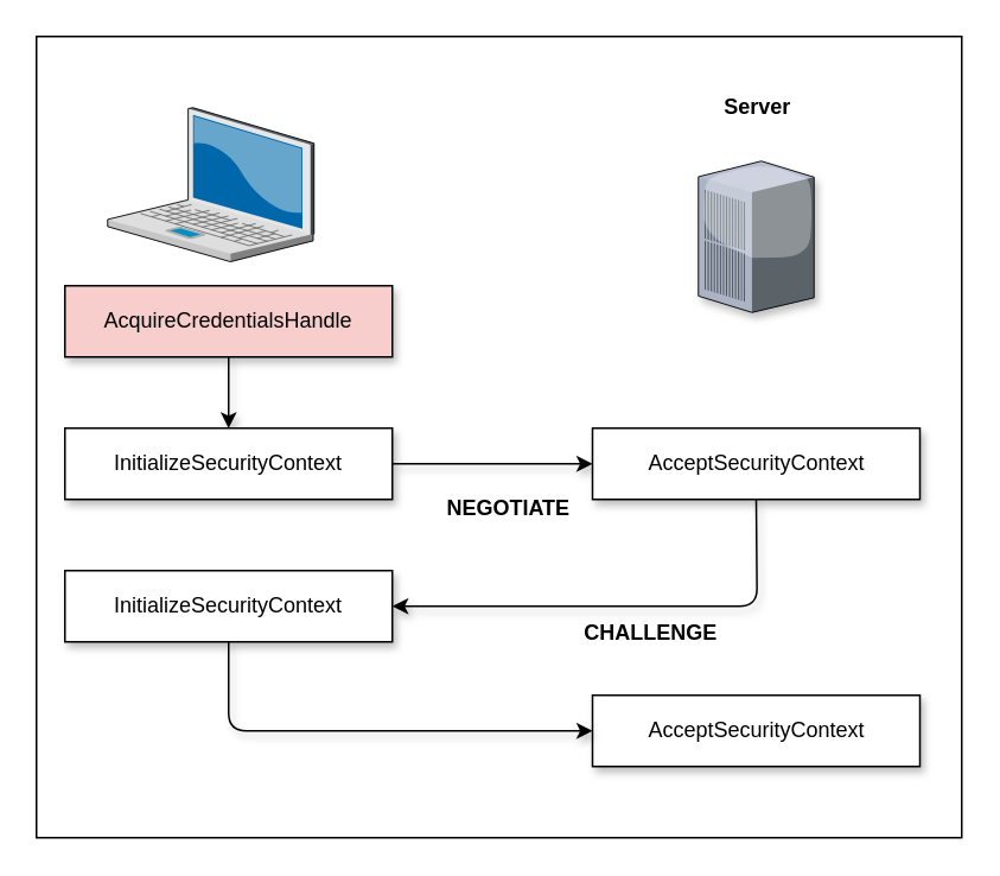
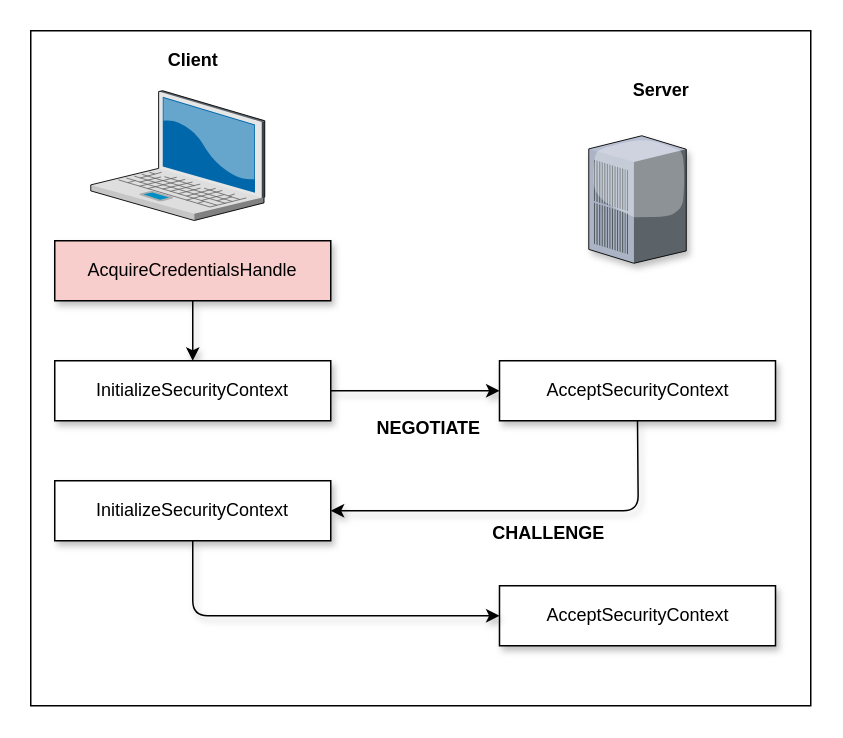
  <mxCell id="0" />
  <mxCell id="1" parent="0" />
  <mxCell id="2" value="" style="rounded=0;whiteSpace=wrap;html=1;" vertex="1" parent="1"><mxGeometry x="20" y="20" width="520" height="450" as="geometry" /></mxCell>
  <mxCell id="3" value="" style="verticalLabelPosition=bottom;aspect=fixed;html=1;verticalAlign=top;strokeColor=none;align=center;outlineConnect=0;shape=mxgraph.citrix.laptop_2;" vertex="1" parent="1"><mxGeometry x="60" y="60" width="116" height="86.5" as="geometry" /></mxCell>
  <mxCell id="4" value="" style="edgeStyle=orthogonalEdgeStyle;rounded=0;orthogonalLoop=1;jettySize=auto;html=1;shadow=1;" edge="1" parent="1" source="5" target="7"><mxGeometry relative="1" as="geometry" /></mxCell>
  <mxCell id="5" value="AcquireCredentialsHandle" style="whiteSpace=wrap;html=1;shadow=1;fillColor=#f8cecc;" vertex="1" parent="1"><mxGeometry x="36" y="160" width="184" height="40" as="geometry" /></mxCell>
  <mxCell id="6" value="" style="edgeStyle=orthogonalEdgeStyle;rounded=0;orthogonalLoop=1;jettySize=auto;html=1;shadow=1;" edge="1" parent="1" source="7" target="8"><mxGeometry relative="1" as="geometry" /></mxCell>
  <mxCell id="7" value="InitializeSecurityContext" style="whiteSpace=wrap;html=1;shadow=1;" vertex="1" parent="1"><mxGeometry x="36" y="240" width="184" height="40" as="geometry" /></mxCell>
  <mxCell id="8" value="AcceptSecurityContext" style="rounded=0;whiteSpace=wrap;html=1;shadow=1;" vertex="1" parent="1"><mxGeometry x="332.5" y="240" width="184" height="40" as="geometry" /></mxCell>
  <mxCell id="9" value="NEGOTIATE" style="text;html=1;align=center;verticalAlign=middle;resizable=0;points=[];autosize=1;fontStyle=1;shadow=1;" vertex="1" parent="1"><mxGeometry x="245" y="275" width="80" height="20" as="geometry" /></mxCell>
  <mxCell id="10" value="InitializeSecurityContext" style="whiteSpace=wrap;html=1;shadow=1;" vertex="1" parent="1"><mxGeometry x="36" y="320" width="184" height="40" as="geometry" /></mxCell>
  <mxCell id="11" value="" style="edgeStyle=elbowEdgeStyle;elbow=horizontal;endArrow=classic;html=1;exitX=0.5;exitY=1;exitDx=0;exitDy=0;entryX=1;entryY=0.5;entryDx=0;entryDy=0;shadow=1;" edge="1" parent="1" source="8" target="10"><mxGeometry width="50" height="50" relative="1" as="geometry"><mxPoint x="280" y="390" as="sourcePoint" /><mxPoint x="330" y="340" as="targetPoint" /><Array as="points"><mxPoint x="425" y="310" /></Array></mxGeometry></mxCell>
  <mxCell id="12" value="CHALLENGE" style="text;html=1;align=center;verticalAlign=middle;resizable=0;points=[];autosize=1;fontStyle=1;shadow=1;" vertex="1" parent="1"><mxGeometry x="320" y="345" width="90" height="20" as="geometry" /></mxCell>
  <mxCell id="13" value="AcceptSecurityContext" style="rounded=0;whiteSpace=wrap;html=1;shadow=1;" vertex="1" parent="1"><mxGeometry x="332.5" y="390" width="184" height="40" as="geometry" /></mxCell>
  <mxCell id="14" value="" style="edgeStyle=elbowEdgeStyle;elbow=horizontal;endArrow=classic;html=1;exitX=0.5;exitY=1;exitDx=0;exitDy=0;entryX=0;entryY=0.5;entryDx=0;entryDy=0;shadow=1;" edge="1" parent="1" source="10" target="13"><mxGeometry width="50" height="50" relative="1" as="geometry"><mxPoint x="280" y="390" as="sourcePoint" /><mxPoint x="330" y="340" as="targetPoint" /><Array as="points"><mxPoint x="128" y="390" /></Array></mxGeometry></mxCell>
  <mxCell id="15" value="" style="verticalLabelPosition=bottom;aspect=fixed;html=1;verticalAlign=top;strokeColor=none;align=center;outlineConnect=0;shape=mxgraph.citrix.pbx_server;rounded=0;shadow=1;" vertex="1" parent="1"><mxGeometry x="392" y="90" width="65" height="85" as="geometry" /></mxCell>
- <mxCell id="17" value="Server" style="text;html=1;align=center;verticalAlign=middle;resizable=0;points=[];autosize=1;fontStyle=1" vertex="1" parent="1"><mxGeometry x="399.5" y="50" width="50" height="20" as="geometry" /></mxCell>
+ <mxCell id="16" value="Client" style="text;html=1;align=center;verticalAlign=middle;resizable=0;points=[];autosize=1;fontStyle=1" vertex="1" parent="1"><mxGeometry x="103" y="30" width="50" height="20" as="geometry" /></mxCell>
+ <mxCell id="17" value="Server" style="text;html=1;align=center;verticalAlign=middle;resizable=0;points=[];autosize=1;fontStyle=1" vertex="1" parent="1"><mxGeometry x="414.5" y="50" width="50" height="20" as="geometry" /></mxCell>
